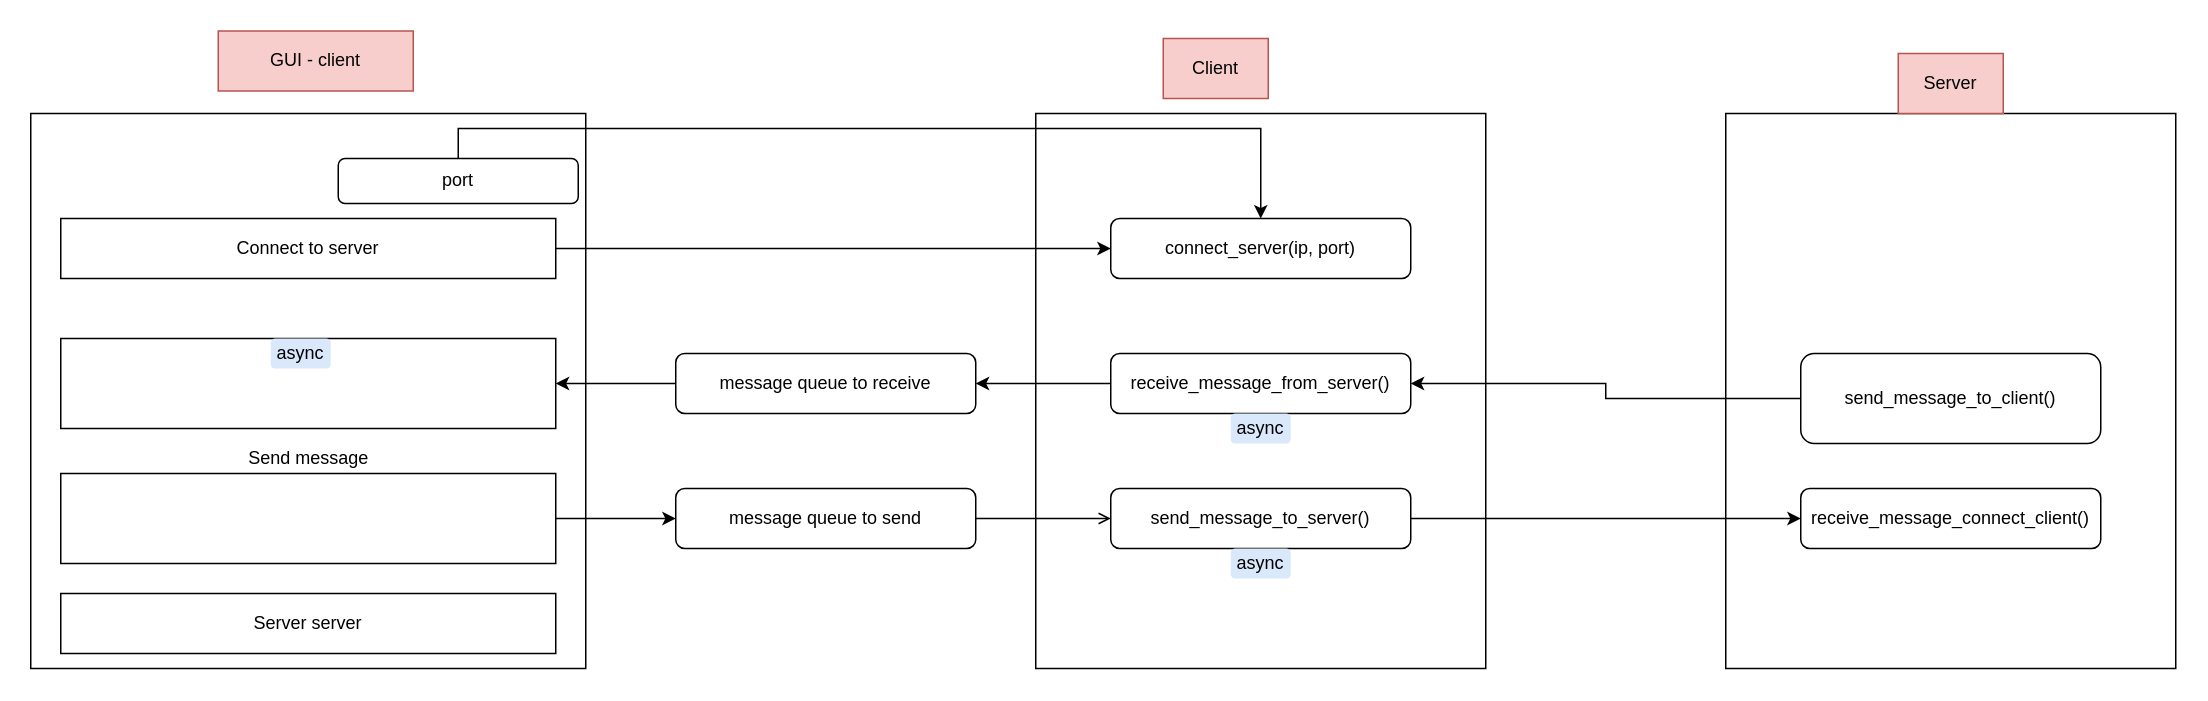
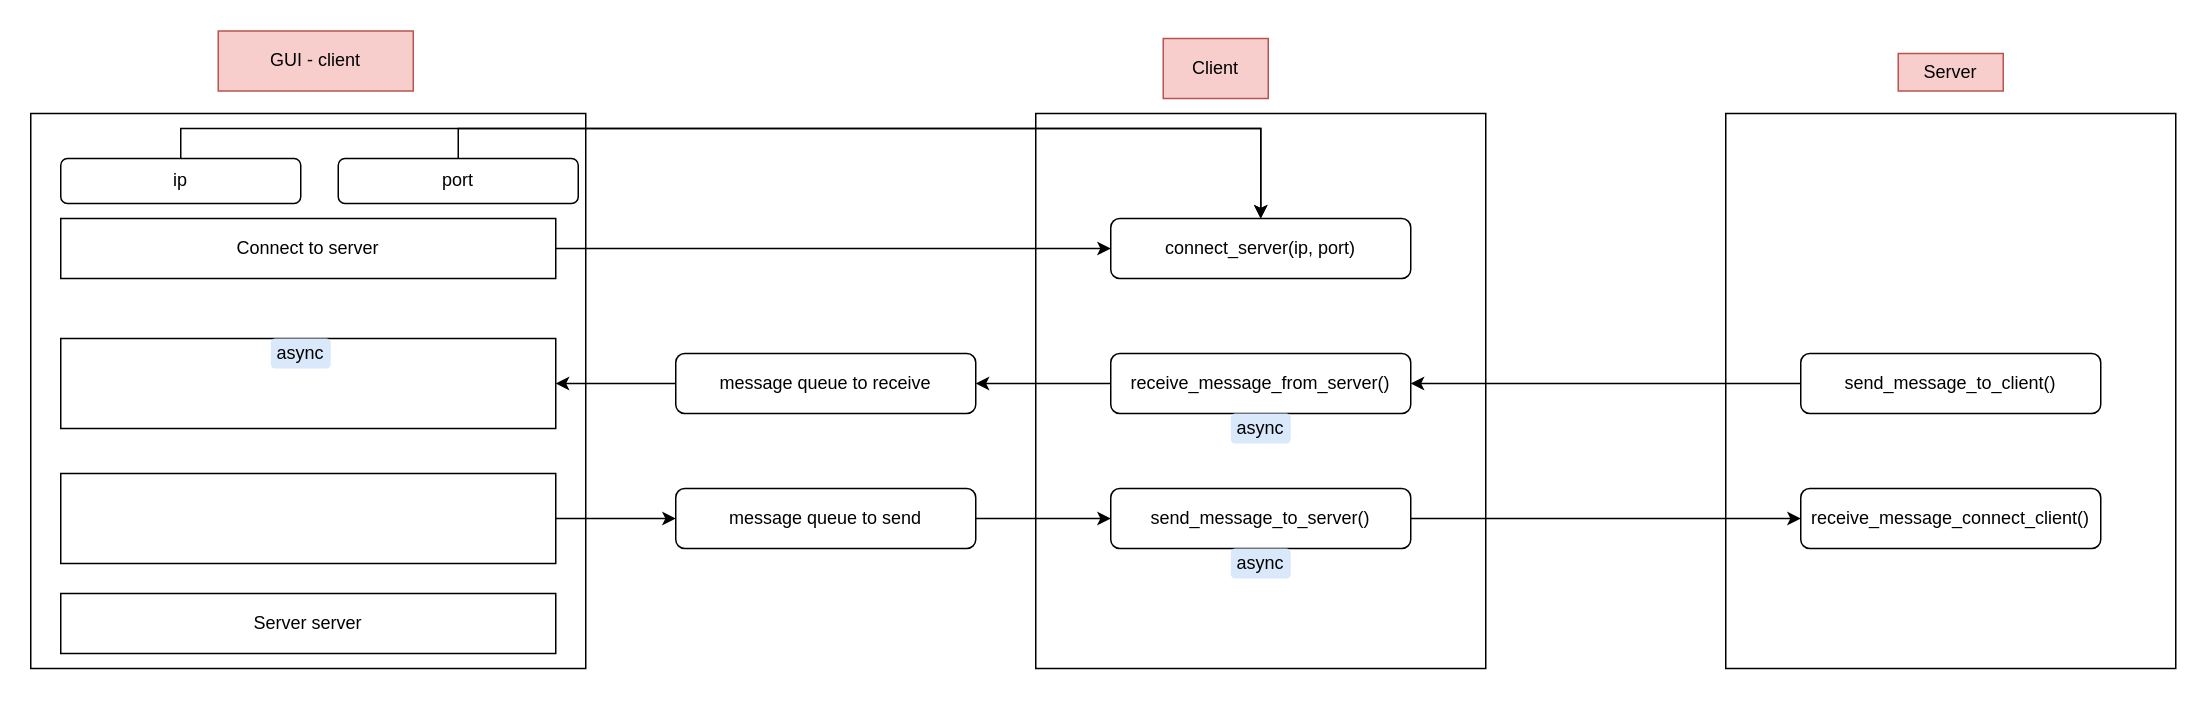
  <mxCell id="0" />
  <mxCell id="1" parent="0" />
  <mxCell id="2" value="" style="rounded=0;whiteSpace=wrap;html=1;" vertex="1" parent="1"><mxGeometry x="1150" y="75" width="300" height="370" as="geometry" /></mxCell>
  <mxCell id="3" value="" style="rounded=0;whiteSpace=wrap;html=1;" vertex="1" parent="1"><mxGeometry x="690" y="75" width="300" height="370" as="geometry" /></mxCell>
  <mxCell id="4" value="" style="whiteSpace=wrap;html=1;aspect=fixed;" parent="1" vertex="1"><mxGeometry x="20" y="75" width="370" height="370" as="geometry" /></mxCell>
  <mxCell id="5" value="GUI - client" style="text;html=1;strokeColor=#b85450;fillColor=#f8cecc;align=center;verticalAlign=middle;whiteSpace=wrap;rounded=0;" parent="1" vertex="1"><mxGeometry x="145" y="20" width="130" height="40" as="geometry" /></mxCell>
  <mxCell id="6" style="edgeStyle=orthogonalEdgeStyle;rounded=0;orthogonalLoop=1;jettySize=auto;html=1;exitX=1;exitY=0.5;exitDx=0;exitDy=0;" parent="1" source="7" target="17" edge="1"><mxGeometry relative="1" as="geometry" /></mxCell>
  <mxCell id="7" value="Connect to server" style="rounded=0;whiteSpace=wrap;html=1;" parent="1" vertex="1"><mxGeometry x="40" y="145" width="330" height="40" as="geometry" /></mxCell>
+ <mxCell id="8" style="edgeStyle=orthogonalEdgeStyle;rounded=0;orthogonalLoop=1;jettySize=auto;html=1;exitX=0.5;exitY=0;exitDx=0;exitDy=0;entryX=0.5;entryY=0;entryDx=0;entryDy=0;" parent="1" source="9" target="17" edge="1"><mxGeometry relative="1" as="geometry" /></mxCell>
+ <mxCell id="9" value="ip" style="rounded=1;whiteSpace=wrap;html=1;" parent="1" vertex="1"><mxGeometry x="40" y="105" width="160" height="30" as="geometry" /></mxCell>
  <mxCell id="10" style="edgeStyle=orthogonalEdgeStyle;rounded=0;orthogonalLoop=1;jettySize=auto;html=1;exitX=0.5;exitY=0;exitDx=0;exitDy=0;entryX=0.5;entryY=0;entryDx=0;entryDy=0;" parent="1" source="11" target="17" edge="1"><mxGeometry relative="1" as="geometry" /></mxCell>
  <mxCell id="11" value="port" style="rounded=1;whiteSpace=wrap;html=1;" parent="1" vertex="1"><mxGeometry x="225" y="105" width="160" height="30" as="geometry" /></mxCell>
  <mxCell id="12" value="Server server" style="rounded=0;whiteSpace=wrap;html=1;" parent="1" vertex="1"><mxGeometry x="40" y="395" width="330" height="40" as="geometry" /></mxCell>
  <mxCell id="13" value="" style="rounded=0;whiteSpace=wrap;html=1;" parent="1" vertex="1"><mxGeometry x="40" y="225" width="330" height="60" as="geometry" /></mxCell>
- <mxCell id="14" value="Send message" style="text;html=1;strokeColor=none;fillColor=none;align=center;verticalAlign=middle;whiteSpace=wrap;rounded=0;" parent="1" vertex="1"><mxGeometry x="142.5" y="295" width="125" height="20" as="geometry" /></mxCell>
  <mxCell id="15" style="edgeStyle=orthogonalEdgeStyle;rounded=0;orthogonalLoop=1;jettySize=auto;html=1;entryX=0;entryY=0.5;entryDx=0;entryDy=0;" parent="1" source="16" target="21" edge="1"><mxGeometry relative="1" as="geometry" /></mxCell>
  <mxCell id="16" value="" style="rounded=0;whiteSpace=wrap;html=1;" parent="1" vertex="1"><mxGeometry x="40" y="315" width="330" height="60" as="geometry" /></mxCell>
  <mxCell id="17" value="connect_server(ip, port)" style="rounded=1;whiteSpace=wrap;html=1;" parent="1" vertex="1"><mxGeometry x="740" y="145" width="200" height="40" as="geometry" /></mxCell>
  <mxCell id="18" style="edgeStyle=orthogonalEdgeStyle;rounded=0;orthogonalLoop=1;jettySize=auto;html=1;entryX=1;entryY=0.5;entryDx=0;entryDy=0;" parent="1" source="19" target="13" edge="1"><mxGeometry relative="1" as="geometry" /></mxCell>
  <mxCell id="19" value="message queue to receive" style="rounded=1;whiteSpace=wrap;html=1;" parent="1" vertex="1"><mxGeometry x="450" y="235" width="200" height="40" as="geometry" /></mxCell>
- <mxCell id="20" style="edgeStyle=orthogonalEdgeStyle;rounded=0;orthogonalLoop=1;jettySize=auto;html=1;exitX=1;exitY=0.5;exitDx=0;exitDy=0;endArrow=open;" edge="1" parent="1" source="21" target="25"><mxGeometry relative="1" as="geometry" /></mxCell>
+ <mxCell id="20" style="edgeStyle=orthogonalEdgeStyle;rounded=0;orthogonalLoop=1;jettySize=auto;html=1;exitX=1;exitY=0.5;exitDx=0;exitDy=0;" edge="1" parent="1" source="21" target="25"><mxGeometry relative="1" as="geometry" /></mxCell>
  <mxCell id="21" value="message queue to send" style="rounded=1;whiteSpace=wrap;html=1;" parent="1" vertex="1"><mxGeometry x="450" y="325" width="200" height="40" as="geometry" /></mxCell>
  <mxCell id="22" style="edgeStyle=orthogonalEdgeStyle;rounded=0;orthogonalLoop=1;jettySize=auto;html=1;entryX=1;entryY=0.5;entryDx=0;entryDy=0;" parent="1" source="23" target="19" edge="1"><mxGeometry relative="1" as="geometry" /></mxCell>
  <mxCell id="23" value="receive_message_from_server()" style="rounded=1;whiteSpace=wrap;html=1;" parent="1" vertex="1"><mxGeometry x="740" y="235" width="200" height="40" as="geometry" /></mxCell>
  <mxCell id="24" style="edgeStyle=orthogonalEdgeStyle;rounded=0;orthogonalLoop=1;jettySize=auto;html=1;exitX=1;exitY=0.5;exitDx=0;exitDy=0;entryX=0;entryY=0.5;entryDx=0;entryDy=0;" edge="1" parent="1" source="25" target="29"><mxGeometry relative="1" as="geometry" /></mxCell>
  <mxCell id="25" value="send_message_to_server()" style="rounded=1;whiteSpace=wrap;html=1;" parent="1" vertex="1"><mxGeometry x="740" y="325" width="200" height="40" as="geometry" /></mxCell>
  <mxCell id="26" value="Client" style="text;html=1;strokeColor=#b85450;fillColor=#f8cecc;align=center;verticalAlign=middle;whiteSpace=wrap;rounded=0;" vertex="1" parent="1"><mxGeometry x="775" y="25" width="70" height="40" as="geometry" /></mxCell>
  <mxCell id="27" style="edgeStyle=orthogonalEdgeStyle;rounded=0;orthogonalLoop=1;jettySize=auto;html=1;exitX=0;exitY=0.5;exitDx=0;exitDy=0;" edge="1" parent="1" source="28" target="23"><mxGeometry relative="1" as="geometry" /></mxCell>
- <mxCell id="28" value="send_message_to_client()" style="rounded=1;whiteSpace=wrap;html=1;" vertex="1" parent="1"><mxGeometry x="1200" y="235" width="200" height="60" as="geometry" /></mxCell>
+ <mxCell id="28" value="send_message_to_client()" style="rounded=1;whiteSpace=wrap;html=1;" vertex="1" parent="1"><mxGeometry x="1200" y="235" width="200" height="40" as="geometry" /></mxCell>
  <mxCell id="29" value="receive_message_connect_client()" style="rounded=1;whiteSpace=wrap;html=1;" vertex="1" parent="1"><mxGeometry x="1200" y="325" width="200" height="40" as="geometry" /></mxCell>
- <mxCell id="30" value="Server" style="text;html=1;strokeColor=#b85450;fillColor=#f8cecc;align=center;verticalAlign=middle;whiteSpace=wrap;rounded=0;" vertex="1" parent="1"><mxGeometry x="1265" y="35" width="70" height="40" as="geometry" /></mxCell>
+ <mxCell id="30" value="Server" style="text;html=1;strokeColor=#b85450;fillColor=#f8cecc;align=center;verticalAlign=middle;whiteSpace=wrap;rounded=0;" vertex="1" parent="1"><mxGeometry x="1265" y="35" width="70" height="25" as="geometry" /></mxCell>
  <mxCell id="31" value="async" style="rounded=1;whiteSpace=wrap;html=1;fillColor=#dae8fc;strokeColor=none;" vertex="1" parent="1"><mxGeometry x="820" y="275" width="40" height="20" as="geometry" /></mxCell>
  <mxCell id="32" value="async" style="rounded=1;whiteSpace=wrap;html=1;fillColor=#dae8fc;strokeColor=none;" vertex="1" parent="1"><mxGeometry x="820" y="365" width="40" height="20" as="geometry" /></mxCell>
  <mxCell id="33" value="async" style="rounded=1;whiteSpace=wrap;html=1;fillColor=#dae8fc;strokeColor=none;" vertex="1" parent="1"><mxGeometry x="180" y="225" width="40" height="20" as="geometry" /></mxCell>
